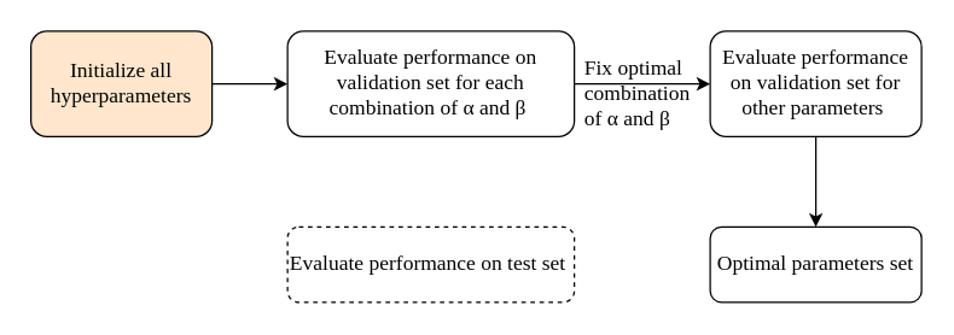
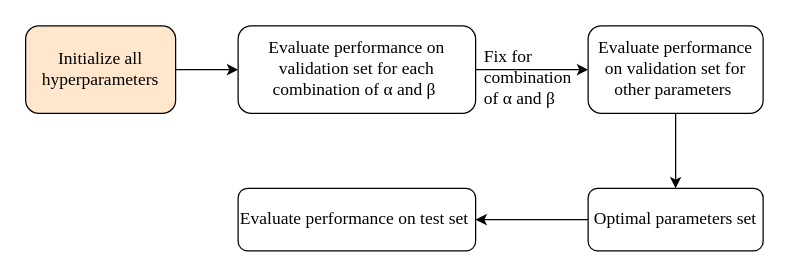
  <mxCell id="0" />
  <mxCell id="1" parent="0" />
  <mxCell id="2" value="" style="edgeStyle=orthogonalEdgeStyle;rounded=0;orthogonalLoop=1;jettySize=auto;html=1;" edge="1" parent="1" source="3" target="5"><mxGeometry relative="1" as="geometry" /></mxCell>
  <mxCell id="3" value="Initialize all hyperparameters" style="rounded=1;whiteSpace=wrap;html=1;fontSize=14;glass=0;strokeWidth=1;shadow=0;fontFamily=Times New Roman;fillColor=#ffe6cc;" parent="1" vertex="1"><mxGeometry x="20" y="20" width="120" height="70" as="geometry" /></mxCell>
  <mxCell id="4" value="" style="edgeStyle=orthogonalEdgeStyle;rounded=0;orthogonalLoop=1;jettySize=auto;html=1;" edge="1" parent="1" source="5" target="7"><mxGeometry relative="1" as="geometry" /></mxCell>
  <mxCell id="5" value="Evaluate performance on validation set for each combination of&amp;nbsp;α and β&amp;nbsp;" style="rounded=1;whiteSpace=wrap;html=1;fontSize=14;glass=0;strokeWidth=1;shadow=0;fontFamily=Times New Roman;" vertex="1" parent="1"><mxGeometry x="190" y="20" width="190" height="70" as="geometry" /></mxCell>
  <mxCell id="6" value="" style="edgeStyle=orthogonalEdgeStyle;rounded=0;orthogonalLoop=1;jettySize=auto;html=1;" edge="1" parent="1" source="7" target="9"><mxGeometry relative="1" as="geometry" /></mxCell>
  <mxCell id="7" value="Evaluate performance on validation set&amp;nbsp;for other parameters&amp;nbsp;" style="rounded=1;whiteSpace=wrap;html=1;fontSize=14;glass=0;strokeWidth=1;shadow=0;fontFamily=Times New Roman;" vertex="1" parent="1"><mxGeometry x="470" y="20" width="140" height="70" as="geometry" /></mxCell>
+ <mxCell id="8" value="" style="edgeStyle=orthogonalEdgeStyle;rounded=0;orthogonalLoop=1;jettySize=auto;html=1;" edge="1" parent="1" source="9" target="11"><mxGeometry relative="1" as="geometry" /></mxCell>
  <mxCell id="9" value="Optimal parameters set" style="rounded=1;whiteSpace=wrap;html=1;fontSize=14;glass=0;strokeWidth=1;shadow=0;fontFamily=Times New Roman;" vertex="1" parent="1"><mxGeometry x="470" y="150" width="140" height="50" as="geometry" /></mxCell>
- <mxCell id="10" value="&lt;div style=&quot;&quot;&gt;Fix optimal combination of&amp;nbsp;&lt;span style=&quot;&quot;&gt;α and β&lt;/span&gt;&lt;/div&gt;" style="text;whiteSpace=wrap;html=1;fontFamily=Times New Roman;fontSize=14;align=left;" vertex="1" parent="1"><mxGeometry x="385" y="30" width="90" height="50" as="geometry" /></mxCell>
- <mxCell id="11" value="Evaluate performance on test set&amp;nbsp;" style="rounded=1;whiteSpace=wrap;html=1;fontSize=14;glass=0;strokeWidth=1;shadow=0;fontFamily=Times New Roman;dashed=1;" vertex="1" parent="1"><mxGeometry x="190" y="150" width="190" height="50" as="geometry" /></mxCell>
+ <mxCell id="10" value="&lt;div style=&quot;&quot;&gt;Fix for combination of&amp;nbsp;&lt;span style=&quot;&quot;&gt;α and β&lt;/span&gt;&lt;/div&gt;" style="text;whiteSpace=wrap;html=1;fontFamily=Times New Roman;fontSize=14;align=left;" vertex="1" parent="1"><mxGeometry x="385" y="30" width="90" height="50" as="geometry" /></mxCell>
+ <mxCell id="11" value="Evaluate performance on test set&amp;nbsp;" style="rounded=1;whiteSpace=wrap;html=1;fontSize=14;glass=0;strokeWidth=1;shadow=0;fontFamily=Times New Roman;" vertex="1" parent="1"><mxGeometry x="190" y="150" width="190" height="50" as="geometry" /></mxCell>
